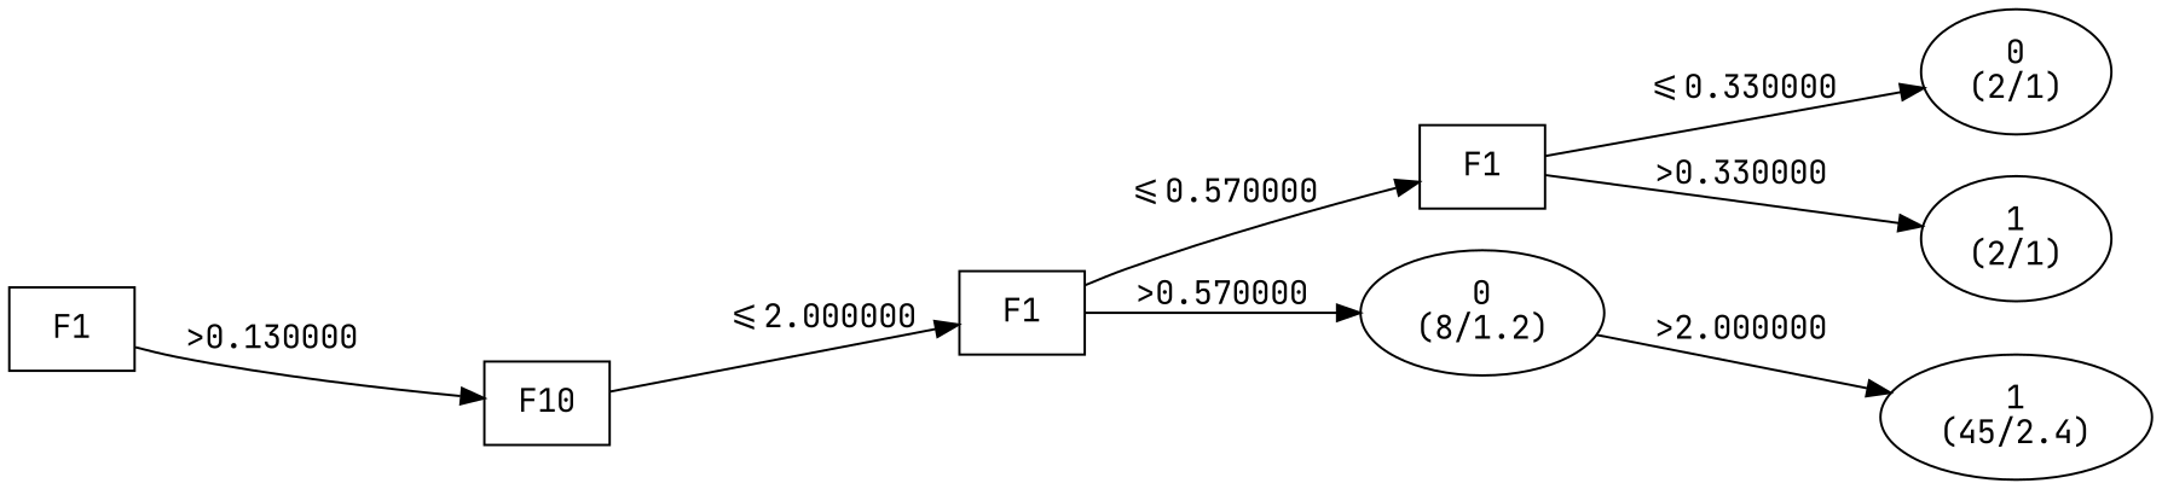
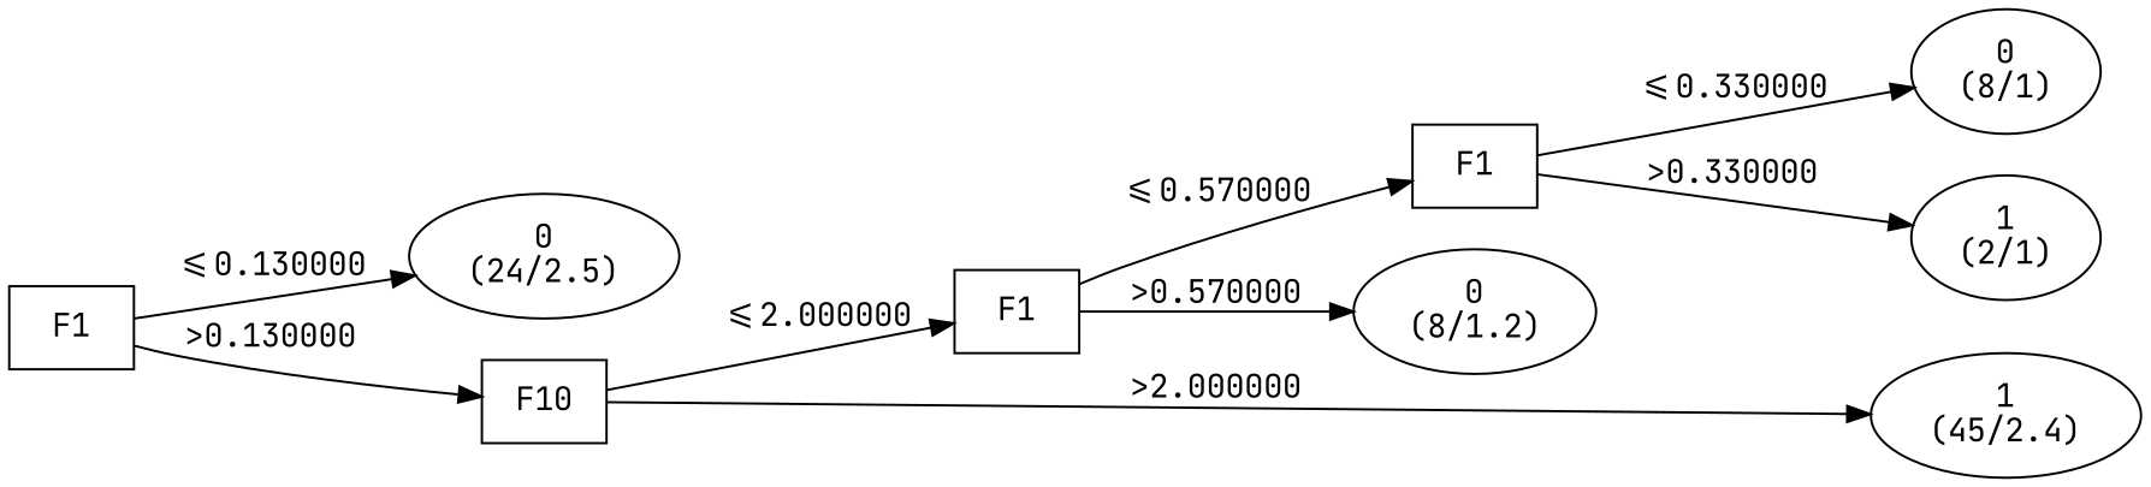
  digraph {
    fontname="JetBrains Mono"
    rankdir=LR
    node [fontname="JetBrains Mono" shape=ellipse]
    edge [fontname="JetBrains Mono"]
    n1 [label="F1\n" shape=box]
+   n2 [label="0\n(24/2.5)"]
    n3 [label="F10\n" shape=box]
    n4 [label="F1\n" shape=box]
    n5 [label="1\n(45/2.4)"]
    n6 [label="F1\n" shape=box]
    n7 [label="0\n(8/1.2)"]
-   n8 [label="0\n(2/1)"]
+   n8 [label="0\n(8/1)"]
    n9 [label="1\n(2/1)"]
+   n1 -> n2 [label="<=0.130000"]
    n1 -> n3 [label=">0.130000"]
    n3 -> n4 [label="<=2.000000"]
-   n7 -> n5 [label=">2.000000"]
+   n3 -> n5 [label=">2.000000"]
    n4 -> n6 [label="<=0.570000"]
    n4 -> n7 [label=">0.570000"]
    n6 -> n8 [label="<=0.330000"]
    n6 -> n9 [label=">0.330000"]
  }
